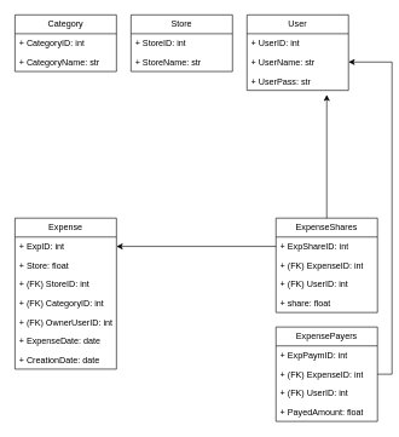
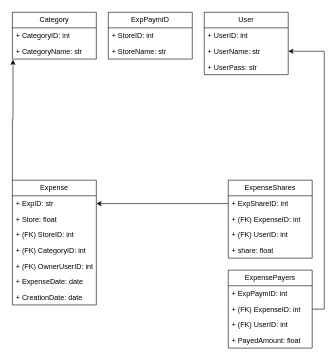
  <mxCell id="0" />
  <mxCell id="1" parent="0" />
  <mxCell id="2" value="Expense" style="swimlane;fontStyle=0;childLayout=stackLayout;horizontal=1;startSize=26;fillColor=none;horizontalStack=0;resizeParent=1;resizeParentMax=0;resizeLast=0;collapsible=1;marginBottom=0;whiteSpace=wrap;html=1;" parent="1" vertex="1"><mxGeometry x="20" y="300" width="140" height="208" as="geometry" /></mxCell>
- <mxCell id="3" value="+ ExpID: int&lt;span style=&quot;white-space: pre;&quot;&gt;&#09;&lt;/span&gt;" style="text;strokeColor=none;fillColor=none;align=left;verticalAlign=top;spacingLeft=4;spacingRight=4;overflow=hidden;rotatable=0;points=[[0,0.5],[1,0.5]];portConstraint=eastwest;whiteSpace=wrap;html=1;" parent="2" vertex="1"><mxGeometry y="26" width="140" height="26" as="geometry" /></mxCell>
+ <mxCell id="3" value="+ ExpID: str&lt;span style=&quot;white-space: pre;&quot;&gt;&#09;&lt;/span&gt;" style="text;strokeColor=none;fillColor=none;align=left;verticalAlign=top;spacingLeft=4;spacingRight=4;overflow=hidden;rotatable=0;points=[[0,0.5],[1,0.5]];portConstraint=eastwest;whiteSpace=wrap;html=1;" parent="2" vertex="1"><mxGeometry y="26" width="140" height="26" as="geometry" /></mxCell>
  <mxCell id="4" value="+ Store: float&lt;span style=&quot;white-space: pre;&quot;&gt;&#09;&lt;/span&gt;" style="text;strokeColor=none;fillColor=none;align=left;verticalAlign=top;spacingLeft=4;spacingRight=4;overflow=hidden;rotatable=0;points=[[0,0.5],[1,0.5]];portConstraint=eastwest;whiteSpace=wrap;html=1;" parent="2" vertex="1"><mxGeometry y="52" width="140" height="26" as="geometry" /></mxCell>
  <mxCell id="5" value="+ (FK) StoreID: int&amp;nbsp;" style="text;strokeColor=none;fillColor=none;align=left;verticalAlign=top;spacingLeft=4;spacingRight=4;overflow=hidden;rotatable=0;points=[[0,0.5],[1,0.5]];portConstraint=eastwest;whiteSpace=wrap;html=1;" parent="2" vertex="1"><mxGeometry y="78" width="140" height="26" as="geometry" /></mxCell>
  <mxCell id="6" value="+ (FK) CategoryID: int" style="text;strokeColor=none;fillColor=none;align=left;verticalAlign=top;spacingLeft=4;spacingRight=4;overflow=hidden;rotatable=0;points=[[0,0.5],[1,0.5]];portConstraint=eastwest;whiteSpace=wrap;html=1;" parent="2" vertex="1"><mxGeometry y="104" width="140" height="26" as="geometry" /></mxCell>
  <mxCell id="7" value="+ (FK) Owner&lt;span style=&quot;background-color: initial;&quot;&gt;User&lt;/span&gt;&lt;span style=&quot;background-color: initial;&quot;&gt;ID: int&lt;/span&gt;" style="text;strokeColor=none;fillColor=none;align=left;verticalAlign=top;spacingLeft=4;spacingRight=4;overflow=hidden;rotatable=0;points=[[0,0.5],[1,0.5]];portConstraint=eastwest;whiteSpace=wrap;html=1;" parent="2" vertex="1"><mxGeometry y="130" width="140" height="26" as="geometry" /></mxCell>
  <mxCell id="8" value="+ ExpenseDate&lt;span style=&quot;background-color: initial;&quot;&gt;: date&lt;/span&gt;" style="text;strokeColor=none;fillColor=none;align=left;verticalAlign=top;spacingLeft=4;spacingRight=4;overflow=hidden;rotatable=0;points=[[0,0.5],[1,0.5]];portConstraint=eastwest;whiteSpace=wrap;html=1;" parent="2" vertex="1"><mxGeometry y="156" width="140" height="26" as="geometry" /></mxCell>
  <mxCell id="9" value="+ CreationDate&lt;span style=&quot;background-color: initial;&quot;&gt;: date&lt;/span&gt;" style="text;strokeColor=none;fillColor=none;align=left;verticalAlign=top;spacingLeft=4;spacingRight=4;overflow=hidden;rotatable=0;points=[[0,0.5],[1,0.5]];portConstraint=eastwest;whiteSpace=wrap;html=1;" parent="2" vertex="1"><mxGeometry y="182" width="140" height="26" as="geometry" /></mxCell>
  <mxCell id="10" value="Category" style="swimlane;fontStyle=0;childLayout=stackLayout;horizontal=1;startSize=26;fillColor=none;horizontalStack=0;resizeParent=1;resizeParentMax=0;resizeLast=0;collapsible=1;marginBottom=0;whiteSpace=wrap;html=1;" parent="1" vertex="1"><mxGeometry x="20" y="20" width="140" height="78" as="geometry" /></mxCell>
  <mxCell id="11" value="+ CategoryID: int" style="text;strokeColor=none;fillColor=none;align=left;verticalAlign=top;spacingLeft=4;spacingRight=4;overflow=hidden;rotatable=0;points=[[0,0.5],[1,0.5]];portConstraint=eastwest;whiteSpace=wrap;html=1;" parent="10" vertex="1"><mxGeometry y="26" width="140" height="26" as="geometry" /></mxCell>
  <mxCell id="12" value="+ CategoryName: str" style="text;strokeColor=none;fillColor=none;align=left;verticalAlign=top;spacingLeft=4;spacingRight=4;overflow=hidden;rotatable=0;points=[[0,0.5],[1,0.5]];portConstraint=eastwest;whiteSpace=wrap;html=1;" parent="10" vertex="1"><mxGeometry y="52" width="140" height="26" as="geometry" /></mxCell>
- <mxCell id="13" value="Store" style="swimlane;fontStyle=0;childLayout=stackLayout;horizontal=1;startSize=26;fillColor=none;horizontalStack=0;resizeParent=1;resizeParentMax=0;resizeLast=0;collapsible=1;marginBottom=0;whiteSpace=wrap;html=1;" parent="1" vertex="1"><mxGeometry x="180" y="20" width="140" height="78" as="geometry" /></mxCell>
+ <mxCell id="13" value="ExpPaymID" style="swimlane;fontStyle=0;childLayout=stackLayout;horizontal=1;startSize=26;fillColor=none;horizontalStack=0;resizeParent=1;resizeParentMax=0;resizeLast=0;collapsible=1;marginBottom=0;whiteSpace=wrap;html=1;" parent="1" vertex="1"><mxGeometry x="180" y="20" width="140" height="78" as="geometry" /></mxCell>
  <mxCell id="14" value="+ StoreID: int" style="text;strokeColor=none;fillColor=none;align=left;verticalAlign=top;spacingLeft=4;spacingRight=4;overflow=hidden;rotatable=0;points=[[0,0.5],[1,0.5]];portConstraint=eastwest;whiteSpace=wrap;html=1;" parent="13" vertex="1"><mxGeometry y="26" width="140" height="26" as="geometry" /></mxCell>
  <mxCell id="15" value="+ StoreName: str" style="text;strokeColor=none;fillColor=none;align=left;verticalAlign=top;spacingLeft=4;spacingRight=4;overflow=hidden;rotatable=0;points=[[0,0.5],[1,0.5]];portConstraint=eastwest;whiteSpace=wrap;html=1;" parent="13" vertex="1"><mxGeometry y="52" width="140" height="26" as="geometry" /></mxCell>
  <mxCell id="16" value="User" style="swimlane;fontStyle=0;childLayout=stackLayout;horizontal=1;startSize=26;fillColor=none;horizontalStack=0;resizeParent=1;resizeParentMax=0;resizeLast=0;collapsible=1;marginBottom=0;whiteSpace=wrap;html=1;" parent="1" vertex="1"><mxGeometry x="340" y="20" width="140" height="104" as="geometry" /></mxCell>
  <mxCell id="17" value="+ UserID: int" style="text;strokeColor=none;fillColor=none;align=left;verticalAlign=top;spacingLeft=4;spacingRight=4;overflow=hidden;rotatable=0;points=[[0,0.5],[1,0.5]];portConstraint=eastwest;whiteSpace=wrap;html=1;" parent="16" vertex="1"><mxGeometry y="26" width="140" height="26" as="geometry" /></mxCell>
  <mxCell id="18" value="+ UserName: str" style="text;strokeColor=none;fillColor=none;align=left;verticalAlign=top;spacingLeft=4;spacingRight=4;overflow=hidden;rotatable=0;points=[[0,0.5],[1,0.5]];portConstraint=eastwest;whiteSpace=wrap;html=1;" parent="16" vertex="1"><mxGeometry y="52" width="140" height="26" as="geometry" /></mxCell>
  <mxCell id="19" value="+ UserPass: str" style="text;strokeColor=none;fillColor=none;align=left;verticalAlign=top;spacingLeft=4;spacingRight=4;overflow=hidden;rotatable=0;points=[[0,0.5],[1,0.5]];portConstraint=eastwest;whiteSpace=wrap;html=1;" parent="16" vertex="1"><mxGeometry y="78" width="140" height="26" as="geometry" /></mxCell>
  <mxCell id="20" value="ExpensePayers" style="swimlane;fontStyle=0;childLayout=stackLayout;horizontal=1;startSize=26;fillColor=none;horizontalStack=0;resizeParent=1;resizeParentMax=0;resizeLast=0;collapsible=1;marginBottom=0;whiteSpace=wrap;html=1;" parent="1" vertex="1"><mxGeometry x="380" y="450" width="140" height="130" as="geometry" /></mxCell>
  <mxCell id="21" value="+ ExpPaymID: int" style="text;strokeColor=none;fillColor=none;align=left;verticalAlign=top;spacingLeft=4;spacingRight=4;overflow=hidden;rotatable=0;points=[[0,0.5],[1,0.5]];portConstraint=eastwest;whiteSpace=wrap;html=1;" parent="20" vertex="1"><mxGeometry y="26" width="140" height="26" as="geometry" /></mxCell>
  <mxCell id="22" value="+ (FK) ExpenseID: int" style="text;strokeColor=none;fillColor=none;align=left;verticalAlign=top;spacingLeft=4;spacingRight=4;overflow=hidden;rotatable=0;points=[[0,0.5],[1,0.5]];portConstraint=eastwest;whiteSpace=wrap;html=1;" parent="20" vertex="1"><mxGeometry y="52" width="140" height="26" as="geometry" /></mxCell>
  <mxCell id="23" value="+ (FK) UserID: int" style="text;strokeColor=none;fillColor=none;align=left;verticalAlign=top;spacingLeft=4;spacingRight=4;overflow=hidden;rotatable=0;points=[[0,0.5],[1,0.5]];portConstraint=eastwest;whiteSpace=wrap;html=1;" parent="20" vertex="1"><mxGeometry y="78" width="140" height="26" as="geometry" /></mxCell>
  <mxCell id="24" value="+ PayedAmount: float" style="text;strokeColor=none;fillColor=none;align=left;verticalAlign=top;spacingLeft=4;spacingRight=4;overflow=hidden;rotatable=0;points=[[0,0.5],[1,0.5]];portConstraint=eastwest;whiteSpace=wrap;html=1;" parent="20" vertex="1"><mxGeometry y="104" width="140" height="26" as="geometry" /></mxCell>
  <mxCell id="25" value="ExpenseShares" style="swimlane;fontStyle=0;childLayout=stackLayout;horizontal=1;startSize=26;fillColor=none;horizontalStack=0;resizeParent=1;resizeParentMax=0;resizeLast=0;collapsible=1;marginBottom=0;whiteSpace=wrap;html=1;" parent="1" vertex="1"><mxGeometry x="380" y="300" width="140" height="130" as="geometry" /></mxCell>
  <mxCell id="26" value="+ ExpShareID: int" style="text;strokeColor=none;fillColor=none;align=left;verticalAlign=top;spacingLeft=4;spacingRight=4;overflow=hidden;rotatable=0;points=[[0,0.5],[1,0.5]];portConstraint=eastwest;whiteSpace=wrap;html=1;" parent="25" vertex="1"><mxGeometry y="26" width="140" height="26" as="geometry" /></mxCell>
  <mxCell id="27" value="+ (FK) ExpenseID: int" style="text;strokeColor=none;fillColor=none;align=left;verticalAlign=top;spacingLeft=4;spacingRight=4;overflow=hidden;rotatable=0;points=[[0,0.5],[1,0.5]];portConstraint=eastwest;whiteSpace=wrap;html=1;" parent="25" vertex="1"><mxGeometry y="52" width="140" height="26" as="geometry" /></mxCell>
  <mxCell id="28" value="+ (FK) UserID: int" style="text;strokeColor=none;fillColor=none;align=left;verticalAlign=top;spacingLeft=4;spacingRight=4;overflow=hidden;rotatable=0;points=[[0,0.5],[1,0.5]];portConstraint=eastwest;whiteSpace=wrap;html=1;" parent="25" vertex="1"><mxGeometry y="78" width="140" height="26" as="geometry" /></mxCell>
  <mxCell id="29" value="+ share: float" style="text;strokeColor=none;fillColor=none;align=left;verticalAlign=top;spacingLeft=4;spacingRight=4;overflow=hidden;rotatable=0;points=[[0,0.5],[1,0.5]];portConstraint=eastwest;whiteSpace=wrap;html=1;" parent="25" vertex="1"><mxGeometry y="104" width="140" height="26" as="geometry" /></mxCell>
+ <mxCell id="30" style="edgeStyle=orthogonalEdgeStyle;rounded=0;orthogonalLoop=1;jettySize=auto;html=1;exitX=0;exitY=0;exitDx=0;exitDy=0;entryX=0.007;entryY=1.038;entryDx=0;entryDy=0;entryPerimeter=0;" parent="1" source="2" target="12" edge="1"><mxGeometry relative="1" as="geometry" /></mxCell>
  <mxCell id="31" style="edgeStyle=orthogonalEdgeStyle;rounded=0;orthogonalLoop=1;jettySize=auto;html=1;exitX=0;exitY=0.5;exitDx=0;exitDy=0;entryX=1;entryY=0.5;entryDx=0;entryDy=0;" parent="1" source="26" target="3" edge="1"><mxGeometry relative="1" as="geometry" /></mxCell>
- <mxCell id="32" style="edgeStyle=orthogonalEdgeStyle;rounded=0;orthogonalLoop=1;jettySize=auto;html=1;exitX=0.5;exitY=0;exitDx=0;exitDy=0;entryX=0.786;entryY=1.231;entryDx=0;entryDy=0;entryPerimeter=0;" parent="1" source="25" target="19" edge="1"><mxGeometry relative="1" as="geometry"><Array as="points"><mxPoint x="450" y="170" /><mxPoint x="450" y="170" /></Array></mxGeometry></mxCell>
  <mxCell id="33" style="edgeStyle=orthogonalEdgeStyle;rounded=0;orthogonalLoop=1;jettySize=auto;html=1;exitX=1;exitY=0.5;exitDx=0;exitDy=0;entryX=1;entryY=0.5;entryDx=0;entryDy=0;" parent="1" source="22" target="18" edge="1"><mxGeometry relative="1" as="geometry" /></mxCell>
